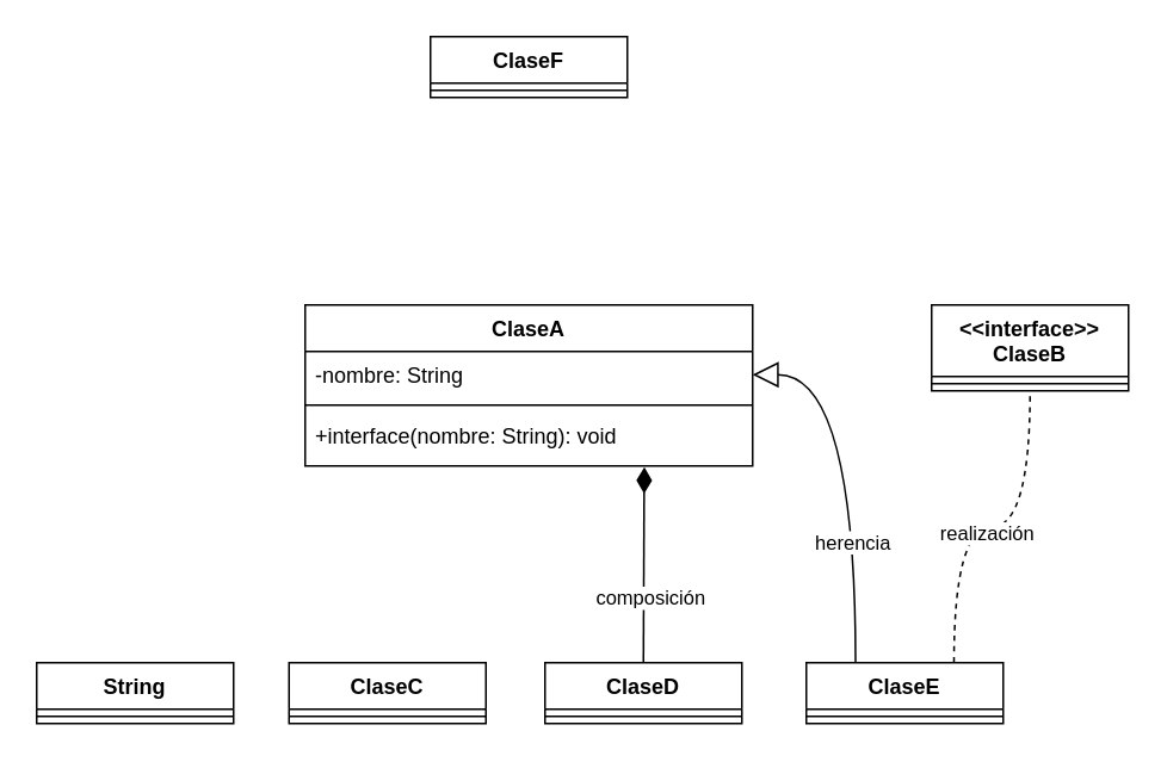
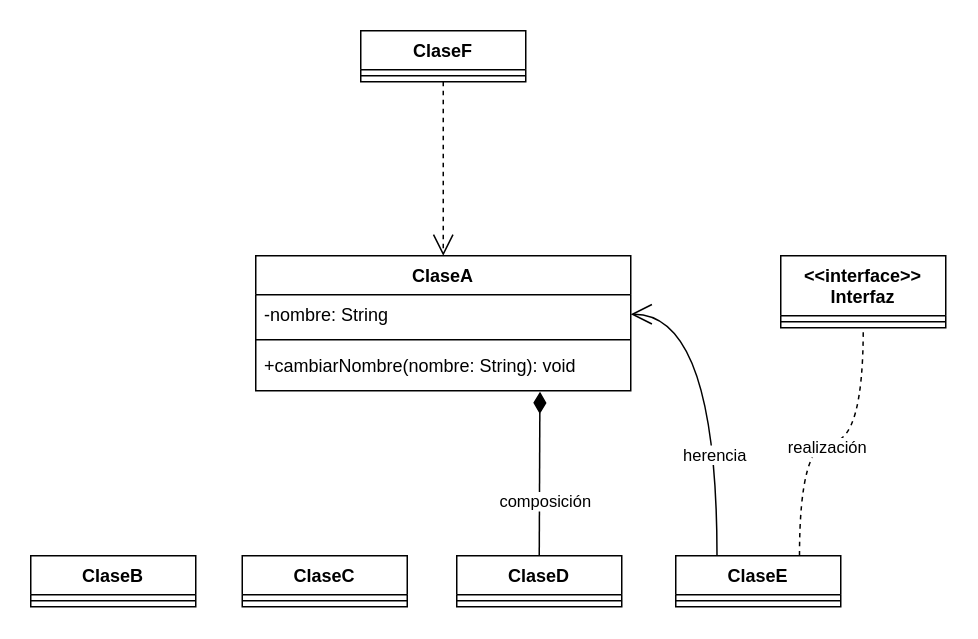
  <mxCell id="0" />
  <mxCell id="1" parent="0" />
  <mxCell id="2" value="ClaseA" style="swimlane;fontStyle=1;align=center;verticalAlign=top;childLayout=stackLayout;horizontal=1;startSize=26;horizontalStack=0;resizeParent=1;resizeParentMax=0;resizeLast=0;collapsible=1;marginBottom=0;whiteSpace=wrap;html=1;" parent="1" vertex="1"><mxGeometry x="170" y="170" width="250" height="90" as="geometry" /></mxCell>
  <mxCell id="3" value="-nombre: String" style="text;strokeColor=none;fillColor=none;align=left;verticalAlign=top;spacingLeft=4;spacingRight=4;overflow=hidden;rotatable=0;points=[[0,0.5],[1,0.5]];portConstraint=eastwest;whiteSpace=wrap;html=1;" parent="2" vertex="1"><mxGeometry y="26" width="250" height="26" as="geometry" /></mxCell>
  <mxCell id="4" value="" style="line;strokeWidth=1;fillColor=none;align=left;verticalAlign=middle;spacingTop=-1;spacingLeft=3;spacingRight=3;rotatable=0;labelPosition=right;points=[];portConstraint=eastwest;strokeColor=inherit;" parent="2" vertex="1"><mxGeometry y="52" width="250" height="8" as="geometry" /></mxCell>
- <mxCell id="5" value="+interface(nombre: String): void" style="text;strokeColor=none;fillColor=none;align=left;verticalAlign=top;spacingLeft=4;spacingRight=4;overflow=hidden;rotatable=0;points=[[0,0.5],[1,0.5]];portConstraint=eastwest;whiteSpace=wrap;html=1;" parent="2" vertex="1"><mxGeometry y="60" width="250" height="30" as="geometry" /></mxCell>
- <mxCell id="6" value="String" style="swimlane;fontStyle=1;align=center;verticalAlign=top;childLayout=stackLayout;horizontal=1;startSize=26;horizontalStack=0;resizeParent=1;resizeParentMax=0;resizeLast=0;collapsible=1;marginBottom=0;whiteSpace=wrap;html=1;" parent="1" vertex="1"><mxGeometry x="20" y="370" width="110" height="34" as="geometry" /></mxCell>
+ <mxCell id="5" value="+cambiarNombre(nombre: String): void" style="text;strokeColor=none;fillColor=none;align=left;verticalAlign=top;spacingLeft=4;spacingRight=4;overflow=hidden;rotatable=0;points=[[0,0.5],[1,0.5]];portConstraint=eastwest;whiteSpace=wrap;html=1;" parent="2" vertex="1"><mxGeometry y="60" width="250" height="30" as="geometry" /></mxCell>
+ <mxCell id="6" value="ClaseB" style="swimlane;fontStyle=1;align=center;verticalAlign=top;childLayout=stackLayout;horizontal=1;startSize=26;horizontalStack=0;resizeParent=1;resizeParentMax=0;resizeLast=0;collapsible=1;marginBottom=0;whiteSpace=wrap;html=1;" parent="1" vertex="1"><mxGeometry x="20" y="370" width="110" height="34" as="geometry" /></mxCell>
  <mxCell id="7" value="" style="line;strokeWidth=1;fillColor=none;align=left;verticalAlign=middle;spacingTop=-1;spacingLeft=3;spacingRight=3;rotatable=0;labelPosition=right;points=[];portConstraint=eastwest;strokeColor=inherit;" parent="6" vertex="1"><mxGeometry y="26" width="110" height="8" as="geometry" /></mxCell>
  <mxCell id="8" value="ClaseC" style="swimlane;fontStyle=1;align=center;verticalAlign=top;childLayout=stackLayout;horizontal=1;startSize=26;horizontalStack=0;resizeParent=1;resizeParentMax=0;resizeLast=0;collapsible=1;marginBottom=0;whiteSpace=wrap;html=1;" parent="1" vertex="1"><mxGeometry x="161" y="370" width="110" height="34" as="geometry" /></mxCell>
  <mxCell id="9" value="" style="line;strokeWidth=1;fillColor=none;align=left;verticalAlign=middle;spacingTop=-1;spacingLeft=3;spacingRight=3;rotatable=0;labelPosition=right;points=[];portConstraint=eastwest;strokeColor=inherit;" parent="8" vertex="1"><mxGeometry y="26" width="110" height="8" as="geometry" /></mxCell>
  <mxCell id="10" value="ClaseD" style="swimlane;fontStyle=1;align=center;verticalAlign=top;childLayout=stackLayout;horizontal=1;startSize=26;horizontalStack=0;resizeParent=1;resizeParentMax=0;resizeLast=0;collapsible=1;marginBottom=0;whiteSpace=wrap;html=1;" parent="1" vertex="1"><mxGeometry x="304" y="370" width="110" height="34" as="geometry" /></mxCell>
  <mxCell id="11" value="" style="line;strokeWidth=1;fillColor=none;align=left;verticalAlign=middle;spacingTop=-1;spacingLeft=3;spacingRight=3;rotatable=0;labelPosition=right;points=[];portConstraint=eastwest;strokeColor=inherit;" parent="10" vertex="1"><mxGeometry y="26" width="110" height="8" as="geometry" /></mxCell>
- <mxCell id="12" style="edgeStyle=orthogonalEdgeStyle;rounded=0;orthogonalLoop=1;jettySize=auto;html=1;entryX=1;entryY=0.5;entryDx=0;entryDy=0;curved=1;endArrow=block;endFill=0;startSize=12;endSize=12;exitX=0.25;exitY=0;exitDx=0;exitDy=0;" parent="1" source="14" target="3" edge="1"><mxGeometry relative="1" as="geometry" /></mxCell>
+ <mxCell id="12" style="edgeStyle=orthogonalEdgeStyle;rounded=0;orthogonalLoop=1;jettySize=auto;html=1;entryX=1;entryY=0.5;entryDx=0;entryDy=0;curved=1;endArrow=open;endFill=0;startSize=12;endSize=12;exitX=0.25;exitY=0;exitDx=0;exitDy=0;" parent="1" source="14" target="3" edge="1"><mxGeometry relative="1" as="geometry" /></mxCell>
  <mxCell id="13" value="herencia" style="edgeLabel;html=1;align=center;verticalAlign=middle;resizable=0;points=[];" parent="12" vertex="1" connectable="0"><mxGeometry x="-0.375" y="2" relative="1" as="geometry"><mxPoint as="offset" /></mxGeometry></mxCell>
  <mxCell id="14" value="ClaseE" style="swimlane;fontStyle=1;align=center;verticalAlign=top;childLayout=stackLayout;horizontal=1;startSize=26;horizontalStack=0;resizeParent=1;resizeParentMax=0;resizeLast=0;collapsible=1;marginBottom=0;whiteSpace=wrap;html=1;" parent="1" vertex="1"><mxGeometry x="450" y="370" width="110" height="34" as="geometry" /></mxCell>
  <mxCell id="15" value="" style="line;strokeWidth=1;fillColor=none;align=left;verticalAlign=middle;spacingTop=-1;spacingLeft=3;spacingRight=3;rotatable=0;labelPosition=right;points=[];portConstraint=eastwest;strokeColor=inherit;" parent="14" vertex="1"><mxGeometry y="26" width="110" height="8" as="geometry" /></mxCell>
  <mxCell id="16" style="edgeStyle=orthogonalEdgeStyle;rounded=0;orthogonalLoop=1;jettySize=auto;html=1;entryX=0.758;entryY=1.02;entryDx=0;entryDy=0;entryPerimeter=0;curved=1;startSize=12;endSize=12;endArrow=diamondThin;endFill=1;" parent="1" source="10" target="5" edge="1"><mxGeometry relative="1" as="geometry" /></mxCell>
  <mxCell id="17" value="composición" style="edgeLabel;html=1;align=center;verticalAlign=middle;resizable=0;points=[];" parent="16" vertex="1" connectable="0"><mxGeometry x="-0.319" y="-3" relative="1" as="geometry"><mxPoint as="offset" /></mxGeometry></mxCell>
- <mxCell id="18" value="&amp;lt;&amp;lt;interface&amp;gt;&amp;gt;&lt;div&gt;ClaseB&lt;/div&gt;" style="swimlane;fontStyle=1;align=center;verticalAlign=top;childLayout=stackLayout;horizontal=1;startSize=40;horizontalStack=0;resizeParent=1;resizeParentMax=0;resizeLast=0;collapsible=1;marginBottom=0;whiteSpace=wrap;html=1;" parent="1" vertex="1"><mxGeometry x="520" y="170" width="110" height="48" as="geometry" /></mxCell>
+ <mxCell id="18" value="&amp;lt;&amp;lt;interface&amp;gt;&amp;gt;&lt;div&gt;Interfaz&lt;/div&gt;" style="swimlane;fontStyle=1;align=center;verticalAlign=top;childLayout=stackLayout;horizontal=1;startSize=40;horizontalStack=0;resizeParent=1;resizeParentMax=0;resizeLast=0;collapsible=1;marginBottom=0;whiteSpace=wrap;html=1;" parent="1" vertex="1"><mxGeometry x="520" y="170" width="110" height="48" as="geometry" /></mxCell>
  <mxCell id="19" value="" style="line;strokeWidth=1;fillColor=none;align=left;verticalAlign=middle;spacingTop=-1;spacingLeft=3;spacingRight=3;rotatable=0;labelPosition=right;points=[];portConstraint=eastwest;strokeColor=inherit;" parent="18" vertex="1"><mxGeometry y="40" width="110" height="8" as="geometry" /></mxCell>
  <mxCell id="20" style="edgeStyle=orthogonalEdgeStyle;rounded=0;orthogonalLoop=1;jettySize=auto;html=1;entryX=0.5;entryY=1;entryDx=0;entryDy=0;curved=1;endArrow=none;endFill=0;startSize=12;endSize=12;exitX=0.75;exitY=0;exitDx=0;exitDy=0;dashed=1;" parent="1" source="14" target="18" edge="1"><mxGeometry relative="1" as="geometry" /></mxCell>
  <mxCell id="21" value="realización" style="edgeLabel;html=1;align=center;verticalAlign=middle;resizable=0;points=[];" parent="20" vertex="1" connectable="0"><mxGeometry x="-0.375" y="2" relative="1" as="geometry"><mxPoint x="20" y="-12" as="offset" /></mxGeometry></mxCell>
+ <mxCell id="22" style="edgeStyle=orthogonalEdgeStyle;rounded=0;orthogonalLoop=1;jettySize=auto;html=1;dashed=1;endArrow=open;endFill=0;startSize=12;endSize=12;" parent="1" source="23" target="2" edge="1"><mxGeometry relative="1" as="geometry" /></mxCell>
  <mxCell id="23" value="ClaseF" style="swimlane;fontStyle=1;align=center;verticalAlign=top;childLayout=stackLayout;horizontal=1;startSize=26;horizontalStack=0;resizeParent=1;resizeParentMax=0;resizeLast=0;collapsible=1;marginBottom=0;whiteSpace=wrap;html=1;" parent="1" vertex="1"><mxGeometry x="240" y="20" width="110" height="34" as="geometry" /></mxCell>
  <mxCell id="24" value="" style="line;strokeWidth=1;fillColor=none;align=left;verticalAlign=middle;spacingTop=-1;spacingLeft=3;spacingRight=3;rotatable=0;labelPosition=right;points=[];portConstraint=eastwest;strokeColor=inherit;" parent="23" vertex="1"><mxGeometry y="26" width="110" height="8" as="geometry" /></mxCell>
